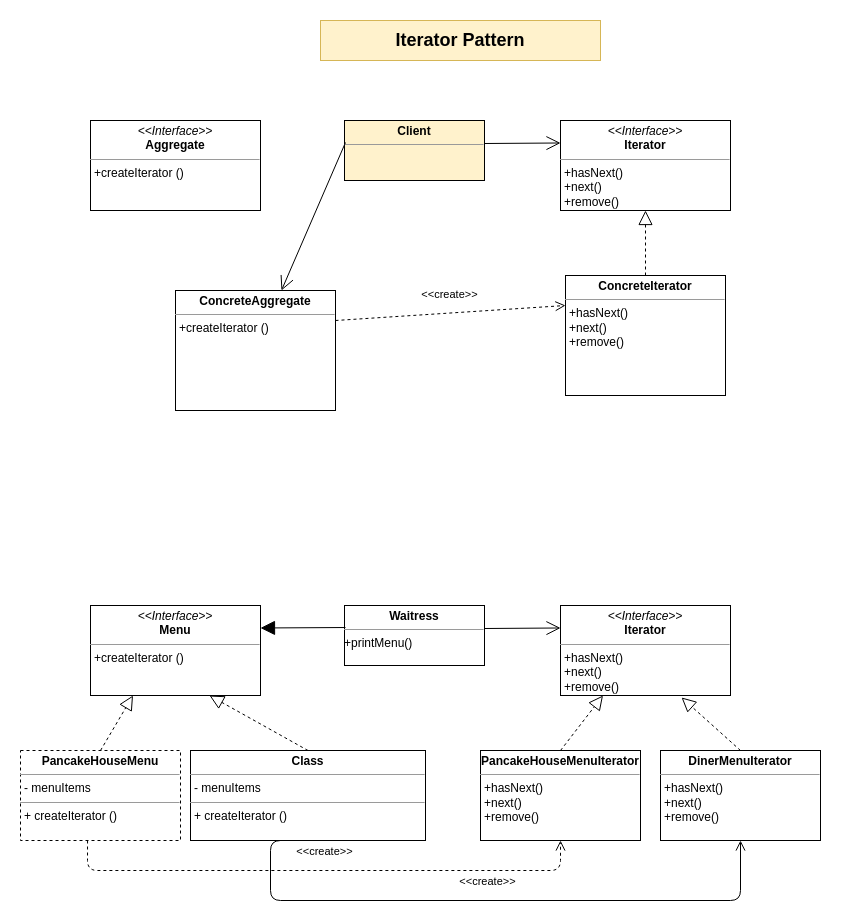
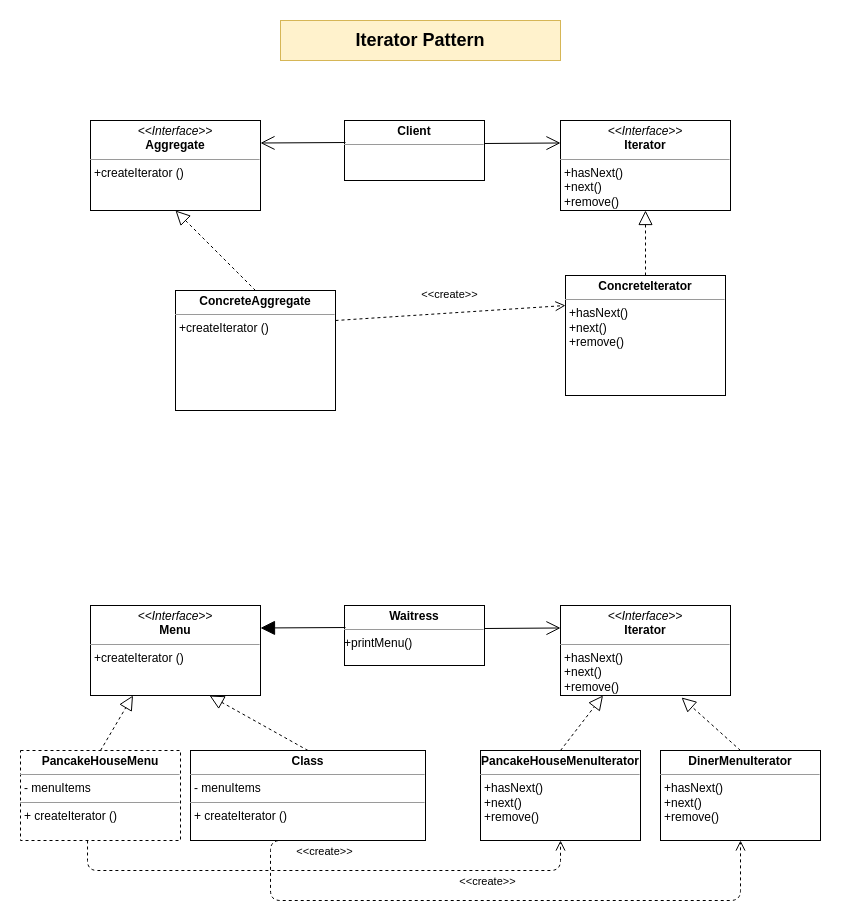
  <mxCell id="0" />
  <mxCell id="1" parent="0" />
- <mxCell id="2" value="Iterator Pattern" style="text;html=1;strokeColor=#d6b656;fillColor=#fff2cc;align=center;verticalAlign=middle;whiteSpace=wrap;rounded=0;fontSize=18;fontStyle=1" vertex="1" parent="1"><mxGeometry x="320" y="20" width="280" height="40" as="geometry" /></mxCell>
- <mxCell id="3" value="&lt;p style=&quot;margin: 0px ; margin-top: 4px ; text-align: center&quot;&gt;&lt;b&gt;Client&lt;/b&gt;&lt;/p&gt;&lt;hr size=&quot;1&quot;&gt;&lt;div style=&quot;height: 2px&quot;&gt;&lt;/div&gt;" style="verticalAlign=top;align=left;overflow=fill;fontSize=12;fontFamily=Helvetica;html=1;fillColor=#fff2cc;" vertex="1" parent="1"><mxGeometry x="344" y="120" width="140" height="60" as="geometry" /></mxCell>
+ <mxCell id="2" value="Iterator Pattern" style="text;html=1;strokeColor=#d6b656;fillColor=#fff2cc;align=center;verticalAlign=middle;whiteSpace=wrap;rounded=0;fontSize=18;fontStyle=1" vertex="1" parent="1"><mxGeometry x="280" y="20" width="280" height="40" as="geometry" /></mxCell>
+ <mxCell id="3" value="&lt;p style=&quot;margin: 0px ; margin-top: 4px ; text-align: center&quot;&gt;&lt;b&gt;Client&lt;/b&gt;&lt;/p&gt;&lt;hr size=&quot;1&quot;&gt;&lt;div style=&quot;height: 2px&quot;&gt;&lt;/div&gt;" style="verticalAlign=top;align=left;overflow=fill;fontSize=12;fontFamily=Helvetica;html=1;" vertex="1" parent="1"><mxGeometry x="344" y="120" width="140" height="60" as="geometry" /></mxCell>
  <mxCell id="4" value="&lt;p style=&quot;margin: 0px ; margin-top: 4px ; text-align: center&quot;&gt;&lt;i&gt;&amp;lt;&amp;lt;Interface&amp;gt;&amp;gt;&lt;/i&gt;&lt;br&gt;&lt;b&gt;Aggregate&lt;/b&gt;&lt;/p&gt;&lt;hr size=&quot;1&quot;&gt;&lt;p style=&quot;margin: 0px ; margin-left: 4px&quot;&gt;&lt;/p&gt;&lt;p style=&quot;margin: 0px ; margin-left: 4px&quot;&gt;+createIterator ()&lt;/p&gt;" style="verticalAlign=top;align=left;overflow=fill;fontSize=12;fontFamily=Helvetica;html=1;" vertex="1" parent="1"><mxGeometry x="90" y="120" width="170" height="90" as="geometry" /></mxCell>
  <mxCell id="5" value="&lt;p style=&quot;margin: 0px ; margin-top: 4px ; text-align: center&quot;&gt;&lt;i&gt;&amp;lt;&amp;lt;Interface&amp;gt;&amp;gt;&lt;/i&gt;&lt;br&gt;&lt;b&gt;Iterator&lt;/b&gt;&lt;/p&gt;&lt;hr size=&quot;1&quot;&gt;&lt;p style=&quot;margin: 0px ; margin-left: 4px&quot;&gt;&lt;/p&gt;&lt;p style=&quot;margin: 0px ; margin-left: 4px&quot;&gt;+hasNext()&lt;/p&gt;&lt;p style=&quot;margin: 0px ; margin-left: 4px&quot;&gt;+next()&lt;br&gt;&lt;/p&gt;&lt;p style=&quot;margin: 0px ; margin-left: 4px&quot;&gt;+remove()&lt;br&gt;&lt;/p&gt;" style="verticalAlign=top;align=left;overflow=fill;fontSize=12;fontFamily=Helvetica;html=1;" vertex="1" parent="1"><mxGeometry x="560" y="120" width="170" height="90" as="geometry" /></mxCell>
  <mxCell id="6" value="" style="endArrow=open;endFill=1;endSize=12;html=1;entryX=0;entryY=0.25;entryDx=0;entryDy=0;" edge="1" parent="1" target="5"><mxGeometry width="160" relative="1" as="geometry"><mxPoint x="484" y="143" as="sourcePoint" /><mxPoint x="490" y="430" as="targetPoint" /></mxGeometry></mxCell>
- <mxCell id="7" value="" style="endArrow=open;endFill=1;endSize=12;html=1;exitX=0.007;exitY=0.367;exitDx=0;exitDy=0;exitPerimeter=0;" edge="1" parent="1" source="3" target="9"><mxGeometry width="160" relative="1" as="geometry"><mxPoint x="320" y="180" as="sourcePoint" /><mxPoint x="570" y="152.5" as="targetPoint" /></mxGeometry></mxCell>
+ <mxCell id="7" value="" style="endArrow=open;endFill=1;endSize=12;html=1;entryX=1;entryY=0.25;entryDx=0;entryDy=0;exitX=0.007;exitY=0.367;exitDx=0;exitDy=0;exitPerimeter=0;" edge="1" parent="1" source="3" target="4"><mxGeometry width="160" relative="1" as="geometry"><mxPoint x="320" y="180" as="sourcePoint" /><mxPoint x="570" y="152.5" as="targetPoint" /></mxGeometry></mxCell>
+ <mxCell id="8" value="" style="endArrow=block;dashed=1;endFill=0;endSize=12;html=1;exitX=0.5;exitY=0;exitDx=0;exitDy=0;entryX=0.5;entryY=1;entryDx=0;entryDy=0;" edge="1" parent="1" source="9" target="4"><mxGeometry width="160" relative="1" as="geometry"><mxPoint x="122.5" y="410" as="sourcePoint" /><mxPoint x="175" y="230" as="targetPoint" /></mxGeometry></mxCell>
  <mxCell id="9" value="&lt;p style=&quot;margin: 0px ; margin-top: 4px ; text-align: center&quot;&gt;&lt;b&gt;ConcreteAggregate&lt;/b&gt;&lt;/p&gt;&lt;hr size=&quot;1&quot;&gt;&lt;p style=&quot;margin: 0px ; margin-left: 4px&quot;&gt;&lt;/p&gt;&lt;p style=&quot;margin: 0px ; margin-left: 4px&quot;&gt;+createIterator ()&lt;/p&gt;" style="verticalAlign=top;align=left;overflow=fill;fontSize=12;fontFamily=Helvetica;html=1;" vertex="1" parent="1"><mxGeometry x="175" y="290" width="160" height="120" as="geometry" /></mxCell>
  <mxCell id="10" value="" style="endArrow=block;dashed=1;endFill=0;endSize=12;html=1;exitX=0.5;exitY=0;exitDx=0;exitDy=0;entryX=0.5;entryY=1;entryDx=0;entryDy=0;" edge="1" parent="1" source="11" target="5"><mxGeometry width="160" relative="1" as="geometry"><mxPoint x="592.5" y="410" as="sourcePoint" /><mxPoint x="645" y="220" as="targetPoint" /></mxGeometry></mxCell>
  <mxCell id="11" value="&lt;p style=&quot;margin: 0px ; margin-top: 4px ; text-align: center&quot;&gt;&lt;b&gt;ConcreteIterator&lt;/b&gt;&lt;/p&gt;&lt;hr size=&quot;1&quot;&gt;&lt;p style=&quot;margin: 0px ; margin-left: 4px&quot;&gt;&lt;/p&gt;&lt;p style=&quot;margin: 0px 0px 0px 4px&quot;&gt;+hasNext()&lt;/p&gt;&lt;p style=&quot;margin: 0px 0px 0px 4px&quot;&gt;+next()&lt;br&gt;&lt;/p&gt;&lt;p style=&quot;margin: 0px 0px 0px 4px&quot;&gt;+remove()&lt;/p&gt;" style="verticalAlign=top;align=left;overflow=fill;fontSize=12;fontFamily=Helvetica;html=1;" vertex="1" parent="1"><mxGeometry x="565" y="275" width="160" height="120" as="geometry" /></mxCell>
  <mxCell id="12" value="&amp;lt;&amp;lt;create&amp;gt;&amp;gt;" style="html=1;verticalAlign=bottom;endArrow=open;dashed=1;endSize=8;exitX=1;exitY=0.25;exitDx=0;exitDy=0;entryX=0;entryY=0.25;entryDx=0;entryDy=0;" edge="1" parent="1" source="9" target="11"><mxGeometry y="10" relative="1" as="geometry"><mxPoint x="430" y="440" as="sourcePoint" /><mxPoint x="350" y="440" as="targetPoint" /><mxPoint as="offset" /></mxGeometry></mxCell>
  <mxCell id="13" value="&lt;p style=&quot;margin: 0px ; margin-top: 4px ; text-align: center&quot;&gt;&lt;b&gt;Waitress&lt;/b&gt;&lt;/p&gt;&lt;hr size=&quot;1&quot;&gt;&lt;div style=&quot;height: 2px&quot;&gt;+printMenu()&lt;/div&gt;" style="verticalAlign=top;align=left;overflow=fill;fontSize=12;fontFamily=Helvetica;html=1;" vertex="1" parent="1"><mxGeometry x="344" y="605" width="140" height="60" as="geometry" /></mxCell>
  <mxCell id="14" value="&lt;p style=&quot;margin: 0px ; margin-top: 4px ; text-align: center&quot;&gt;&lt;i&gt;&amp;lt;&amp;lt;Interface&amp;gt;&amp;gt;&lt;/i&gt;&lt;br&gt;&lt;b&gt;Menu&lt;/b&gt;&lt;/p&gt;&lt;hr size=&quot;1&quot;&gt;&lt;p style=&quot;margin: 0px ; margin-left: 4px&quot;&gt;&lt;/p&gt;&lt;p style=&quot;margin: 0px ; margin-left: 4px&quot;&gt;+createIterator ()&lt;/p&gt;" style="verticalAlign=top;align=left;overflow=fill;fontSize=12;fontFamily=Helvetica;html=1;" vertex="1" parent="1"><mxGeometry x="90" y="605" width="170" height="90" as="geometry" /></mxCell>
  <mxCell id="15" value="&lt;p style=&quot;margin: 0px ; margin-top: 4px ; text-align: center&quot;&gt;&lt;i&gt;&amp;lt;&amp;lt;Interface&amp;gt;&amp;gt;&lt;/i&gt;&lt;br&gt;&lt;b&gt;Iterator&lt;/b&gt;&lt;/p&gt;&lt;hr size=&quot;1&quot;&gt;&lt;p style=&quot;margin: 0px ; margin-left: 4px&quot;&gt;&lt;/p&gt;&lt;p style=&quot;margin: 0px ; margin-left: 4px&quot;&gt;+hasNext()&lt;/p&gt;&lt;p style=&quot;margin: 0px ; margin-left: 4px&quot;&gt;+next()&lt;br&gt;&lt;/p&gt;&lt;p style=&quot;margin: 0px ; margin-left: 4px&quot;&gt;+remove()&lt;br&gt;&lt;/p&gt;" style="verticalAlign=top;align=left;overflow=fill;fontSize=12;fontFamily=Helvetica;html=1;" vertex="1" parent="1"><mxGeometry x="560" y="605" width="170" height="90" as="geometry" /></mxCell>
  <mxCell id="16" value="" style="endArrow=open;endFill=1;endSize=12;html=1;entryX=0;entryY=0.25;entryDx=0;entryDy=0;" edge="1" parent="1" target="15"><mxGeometry width="160" relative="1" as="geometry"><mxPoint x="484" y="628" as="sourcePoint" /><mxPoint x="490" y="915" as="targetPoint" /></mxGeometry></mxCell>
  <mxCell id="17" value="" style="endArrow=block;endFill=1;endSize=12;html=1;entryX=1;entryY=0.25;entryDx=0;entryDy=0;exitX=0.007;exitY=0.367;exitDx=0;exitDy=0;exitPerimeter=0;" edge="1" parent="1" source="13" target="14"><mxGeometry width="160" relative="1" as="geometry"><mxPoint x="320" y="665" as="sourcePoint" /><mxPoint x="570" y="637.5" as="targetPoint" /></mxGeometry></mxCell>
  <mxCell id="18" value="&lt;p style=&quot;margin: 0px ; margin-top: 4px ; text-align: center&quot;&gt;&lt;b&gt;PancakeHouseMenu&lt;/b&gt;&lt;/p&gt;&lt;hr size=&quot;1&quot;&gt;&lt;p style=&quot;margin: 0px ; margin-left: 4px&quot;&gt;- menuItems&lt;/p&gt;&lt;hr size=&quot;1&quot;&gt;&lt;p style=&quot;margin: 0px ; margin-left: 4px&quot;&gt;+ createIterator ()&lt;/p&gt;" style="verticalAlign=top;align=left;overflow=fill;fontSize=12;fontFamily=Helvetica;html=1;dashed=1;" vertex="1" parent="1"><mxGeometry x="20" y="750" width="160" height="90" as="geometry" /></mxCell>
  <mxCell id="19" value="&lt;p style=&quot;margin: 0px ; margin-top: 4px ; text-align: center&quot;&gt;&lt;b&gt;Class&lt;/b&gt;&lt;/p&gt;&lt;hr size=&quot;1&quot;&gt;&lt;p style=&quot;margin: 0px ; margin-left: 4px&quot;&gt;- menuItems&lt;br&gt;&lt;/p&gt;&lt;hr size=&quot;1&quot;&gt;&lt;p style=&quot;margin: 0px ; margin-left: 4px&quot;&gt;+ createIterator ()&lt;br&gt;&lt;/p&gt;" style="verticalAlign=top;align=left;overflow=fill;fontSize=12;fontFamily=Helvetica;html=1;" vertex="1" parent="1"><mxGeometry x="190" y="750" width="235" height="90" as="geometry" /></mxCell>
  <mxCell id="20" value="" style="endArrow=block;dashed=1;endFill=0;endSize=12;html=1;exitX=0.5;exitY=0;exitDx=0;exitDy=0;entryX=0.25;entryY=1;entryDx=0;entryDy=0;" edge="1" parent="1" source="18" target="14"><mxGeometry width="160" relative="1" as="geometry"><mxPoint x="185" y="300" as="sourcePoint" /><mxPoint x="150" y="690" as="targetPoint" /></mxGeometry></mxCell>
  <mxCell id="21" value="" style="endArrow=block;dashed=1;endFill=0;endSize=12;html=1;exitX=0.5;exitY=0;exitDx=0;exitDy=0;entryX=0.7;entryY=1;entryDx=0;entryDy=0;entryPerimeter=0;" edge="1" parent="1" source="19" target="14"><mxGeometry width="160" relative="1" as="geometry"><mxPoint x="110" y="760" as="sourcePoint" /><mxPoint x="142.5" y="705" as="targetPoint" /></mxGeometry></mxCell>
  <mxCell id="22" value="" style="endArrow=block;dashed=1;endFill=0;endSize=12;html=1;exitX=0.5;exitY=0;exitDx=0;exitDy=0;entryX=0.25;entryY=1;entryDx=0;entryDy=0;" edge="1" parent="1" source="23" target="15"><mxGeometry width="160" relative="1" as="geometry"><mxPoint x="507.5" y="870" as="sourcePoint" /><mxPoint x="560" y="670" as="targetPoint" /></mxGeometry></mxCell>
  <mxCell id="23" value="&lt;p style=&quot;margin: 0px ; margin-top: 4px ; text-align: center&quot;&gt;&lt;b&gt;PancakeHouseMenuIterator&lt;/b&gt;&lt;/p&gt;&lt;hr size=&quot;1&quot;&gt;&lt;p style=&quot;margin: 0px ; margin-left: 4px&quot;&gt;&lt;/p&gt;&lt;p style=&quot;margin: 0px 0px 0px 4px&quot;&gt;+hasNext()&lt;/p&gt;&lt;p style=&quot;margin: 0px 0px 0px 4px&quot;&gt;+next()&lt;br&gt;&lt;/p&gt;&lt;p style=&quot;margin: 0px 0px 0px 4px&quot;&gt;+remove()&lt;/p&gt;" style="verticalAlign=top;align=left;overflow=fill;fontSize=12;fontFamily=Helvetica;html=1;" vertex="1" parent="1"><mxGeometry x="480" y="750" width="160" height="90" as="geometry" /></mxCell>
  <mxCell id="24" value="" style="endArrow=block;dashed=1;endFill=0;endSize=12;html=1;exitX=0.5;exitY=0;exitDx=0;exitDy=0;entryX=0.712;entryY=1.022;entryDx=0;entryDy=0;entryPerimeter=0;" edge="1" parent="1" source="25" target="15"><mxGeometry width="160" relative="1" as="geometry"><mxPoint x="687.5" y="870" as="sourcePoint" /><mxPoint x="782.5" y="695" as="targetPoint" /></mxGeometry></mxCell>
  <mxCell id="25" value="&lt;p style=&quot;margin: 0px ; margin-top: 4px ; text-align: center&quot;&gt;&lt;b&gt;DinerMenuIterator&lt;/b&gt;&lt;/p&gt;&lt;hr size=&quot;1&quot;&gt;&lt;p style=&quot;margin: 0px ; margin-left: 4px&quot;&gt;&lt;/p&gt;&lt;p style=&quot;margin: 0px 0px 0px 4px&quot;&gt;+hasNext()&lt;/p&gt;&lt;p style=&quot;margin: 0px 0px 0px 4px&quot;&gt;+next()&lt;br&gt;&lt;/p&gt;&lt;p style=&quot;margin: 0px 0px 0px 4px&quot;&gt;+remove()&lt;/p&gt;" style="verticalAlign=top;align=left;overflow=fill;fontSize=12;fontFamily=Helvetica;html=1;" vertex="1" parent="1"><mxGeometry x="660" y="750" width="160" height="90" as="geometry" /></mxCell>
  <mxCell id="26" value="&amp;lt;&amp;lt;create&amp;gt;&amp;gt;" style="html=1;verticalAlign=bottom;endArrow=open;dashed=1;endSize=8;exitX=0.419;exitY=1;exitDx=0;exitDy=0;entryX=0.5;entryY=1;entryDx=0;entryDy=0;exitPerimeter=0;edgeStyle=orthogonalEdgeStyle;" edge="1" parent="1" source="18" target="23"><mxGeometry y="10" relative="1" as="geometry"><mxPoint x="115" y="920" as="sourcePoint" /><mxPoint x="425" y="920" as="targetPoint" /><mxPoint as="offset" /><Array as="points"><mxPoint x="87" y="870" /><mxPoint x="560" y="870" /></Array></mxGeometry></mxCell>
- <mxCell id="27" value="&amp;lt;&amp;lt;create&amp;gt;&amp;gt;" style="html=1;verticalAlign=bottom;endArrow=open;dashed=0;endSize=8;exitX=0.5;exitY=1;exitDx=0;exitDy=0;entryX=0.5;entryY=1;entryDx=0;entryDy=0;edgeStyle=orthogonalEdgeStyle;" edge="1" parent="1" source="19" target="25"><mxGeometry y="10" relative="1" as="geometry"><mxPoint x="280.04" y="890" as="sourcePoint" /><mxPoint x="753" y="890" as="targetPoint" /><mxPoint as="offset" /><Array as="points"><mxPoint x="270" y="900" /><mxPoint x="740" y="900" /></Array></mxGeometry></mxCell>
+ <mxCell id="27" value="&amp;lt;&amp;lt;create&amp;gt;&amp;gt;" style="html=1;verticalAlign=bottom;endArrow=open;dashed=1;endSize=8;exitX=0.5;exitY=1;exitDx=0;exitDy=0;entryX=0.5;entryY=1;entryDx=0;entryDy=0;edgeStyle=orthogonalEdgeStyle;" edge="1" parent="1" source="19" target="25"><mxGeometry y="10" relative="1" as="geometry"><mxPoint x="280.04" y="890" as="sourcePoint" /><mxPoint x="753" y="890" as="targetPoint" /><mxPoint as="offset" /><Array as="points"><mxPoint x="270" y="900" /><mxPoint x="740" y="900" /></Array></mxGeometry></mxCell>
